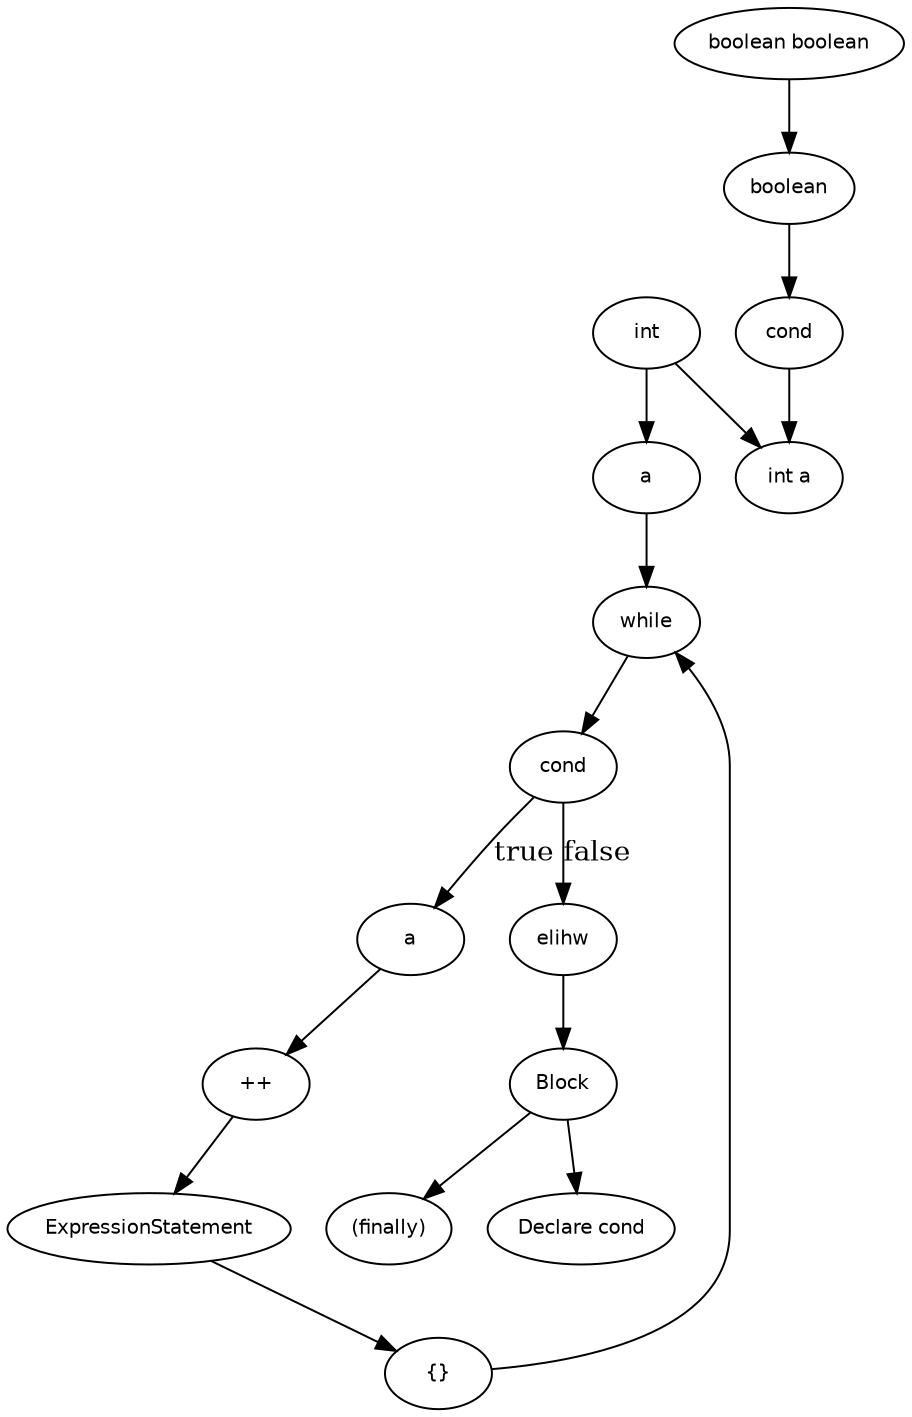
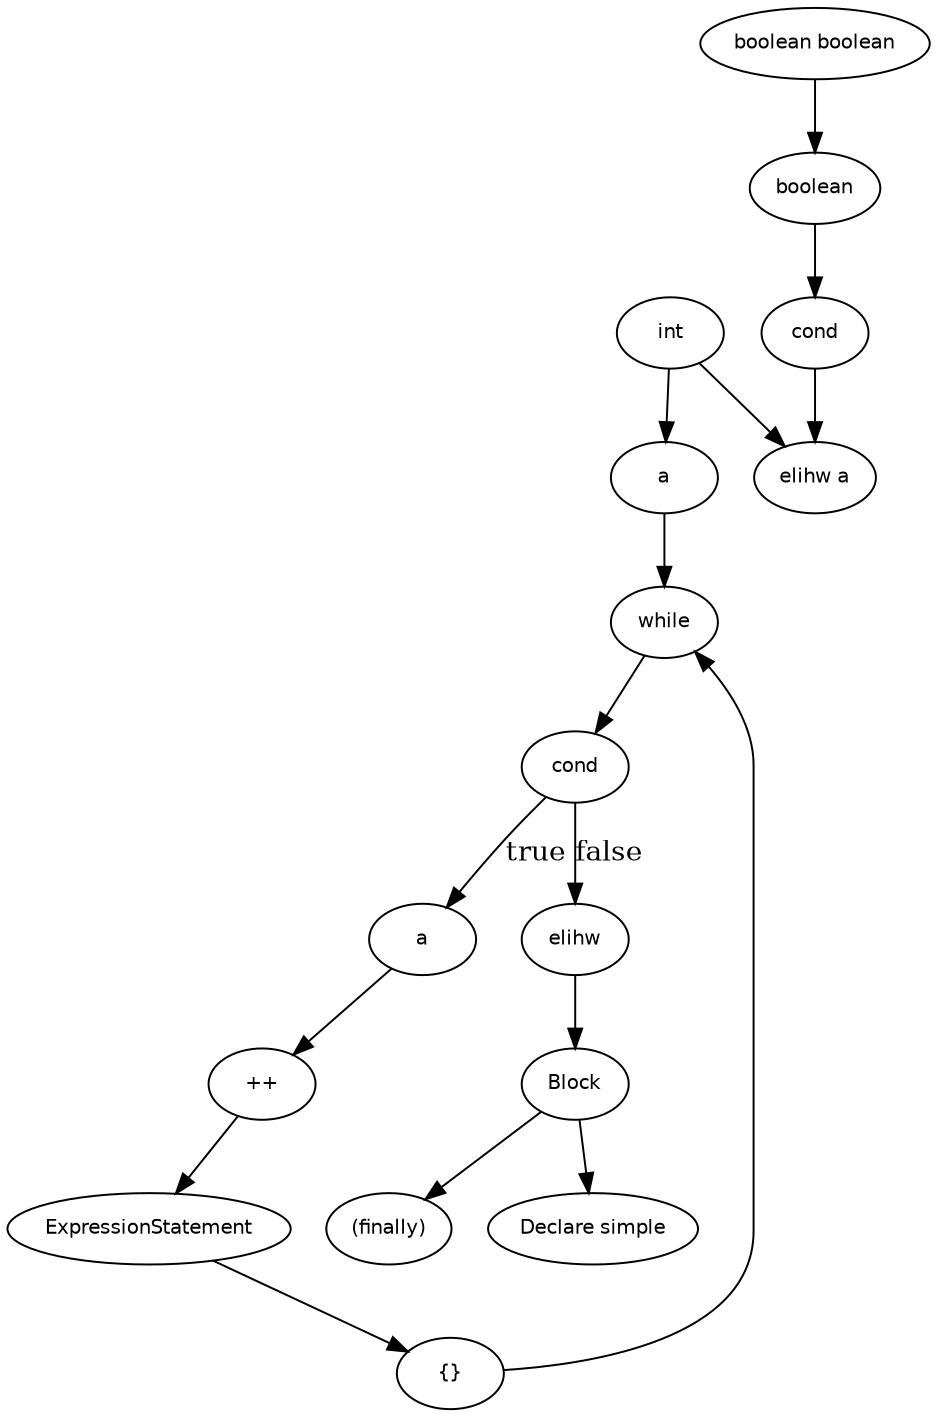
  digraph {
    node [fontname=Helvetica fontsize=10]
    n1 [label=while]
    n2 [label=cond]
    n3 [label=a]
    n4 [label=elihw]
    n5 [label=a]
    n6 [label=Block]
    n7 [label="(finally)"]
-   n8 [label="Declare cond"]
+   n8 [label="Declare simple"]
    n9 [label=int]
-   n10 [label="int a"]
+   n10 [label="elihw a"]
    n11 [label="++"]
    n12 [label=ExpressionStatement]
    n13 [label="{}"]
    n14 [label=cond]
    n15 [label=boolean]
    n16 [label="boolean boolean"]
    n1 -> n2
    n2 -> n3 [label=true]
    n2 -> n4 [label=false]
    n3 -> n11
    n4 -> n6
    n5 -> n1
    n6 -> n7
    n6 -> n8
    n9 -> n5
    n9 -> n10
    n11 -> n12
    n12 -> n13
    n13 -> n1
    n14 -> n10
    n15 -> n14
    n16 -> n15
  }
